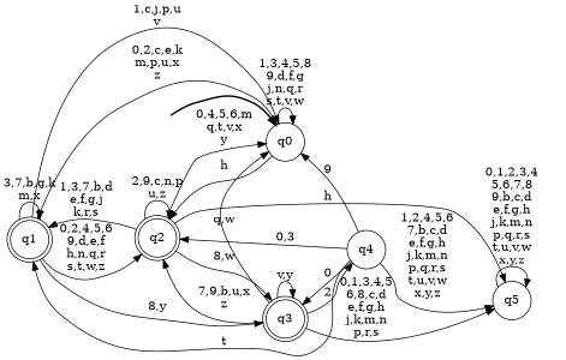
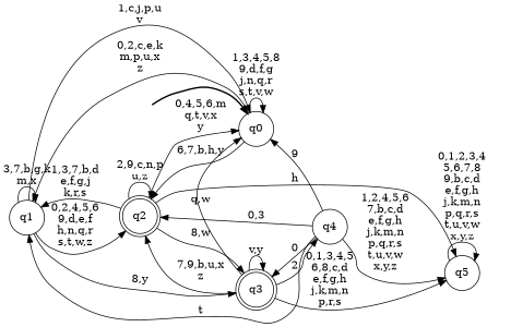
  digraph {
    rankdir=LR
    node [shape=circle style=filled color=black fillcolor=white]
    __start0 [height=0 shape=none style=invis width=0 color="" fillcolor=""]
    n2 [label=q0]
-   n3 [label=q1 shape=doublecircle]
+   n3 [label=q1]
    n4 [label=q2 shape=doublecircle style="rounded,filled"]
    n5 [label=q3 shape=doublecircle style="rounded,filled"]
    n6 [label=q5]
    n7 [label=q4]
    subgraph cluster_1 {
      nodesep=0.15
      ranksep=0.15
      style=invis
      __start0
      n2
    }
    __start0 -> n2 [penwidth=2]
    n2 -> n2 [label="1,3,4,5,8\n9,d,f,g\nj,n,q,r\ns,t,v,w"]
    n2 -> n3 [label="0,2,c,e,k\nm,p,u,x\nz"]
-   n2 -> n4 [label=h]
+   n2 -> n4 [label="6,7,b,h,y"]
    n3 -> n2 [label="1,c,j,p,u\nv"]
    n3 -> n3 [label="3,7,b,g,k\nm,x"]
    n3 -> n4 [label="0,2,4,5,6\n9,d,e,f\nh,n,q,r\ns,t,w,z"]
    n3 -> n5 [label="8,y"]
    n4 -> n2 [label="0,4,5,6,m\nq,t,v,x\ny"]
    n4 -> n3 [label="1,3,7,b,d\ne,f,g,j\nk,r,s"]
    n4 -> n4 [label="2,9,c,n,p\nu,z"]
    n4 -> n5 [label="8,w"]
    n4 -> n6 [label=h]
    n5 -> n2 [label="q,w"]
    n5 -> n4 [label="7,9,b,u,x\nz"]
    n5 -> n5 [label="v,y"]
    n5 -> n6 [label="0,1,3,4,5\n6,8,c,d\ne,f,g,h\nj,k,m,n\np,r,s"]
    n5 -> n7 [label=2]
    n6 -> n6 [label="0,1,2,3,4\n5,6,7,8\n9,b,c,d\ne,f,g,h\nj,k,m,n\np,q,r,s\nt,u,v,w\nx,y,z"]
    n7 -> n2 [label=9]
    n7 -> n3 [label=t]
    n7 -> n4 [label="0,3"]
    n7 -> n5 [label=0]
    n7 -> n6 [label="1,2,4,5,6\n7,b,c,d\ne,f,g,h\nj,k,m,n\np,q,r,s\nt,u,v,w\nx,y,z"]
  }
